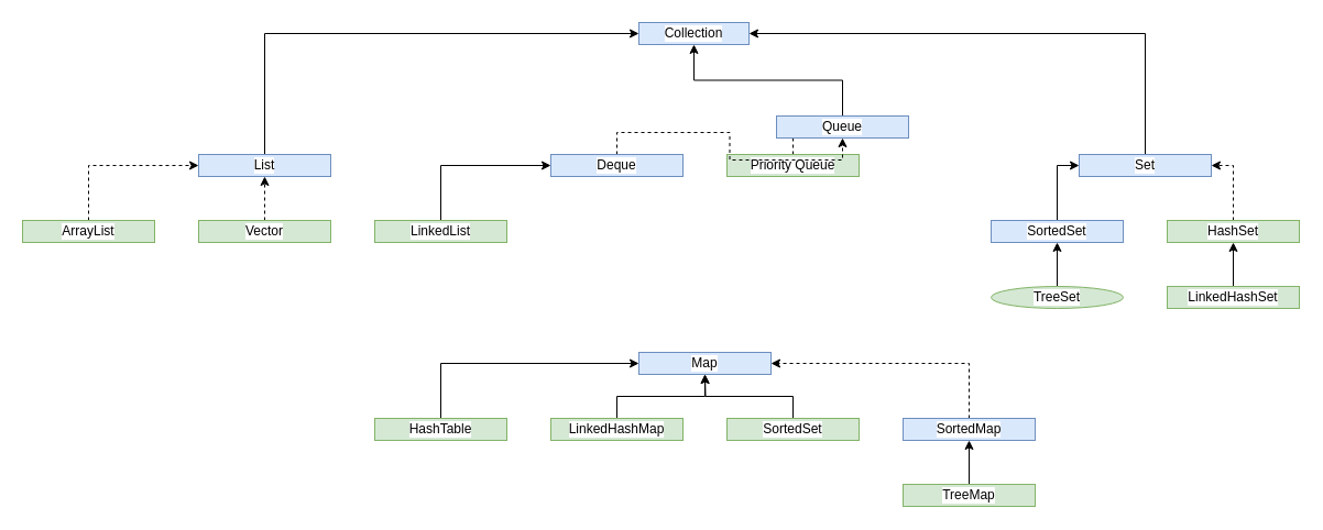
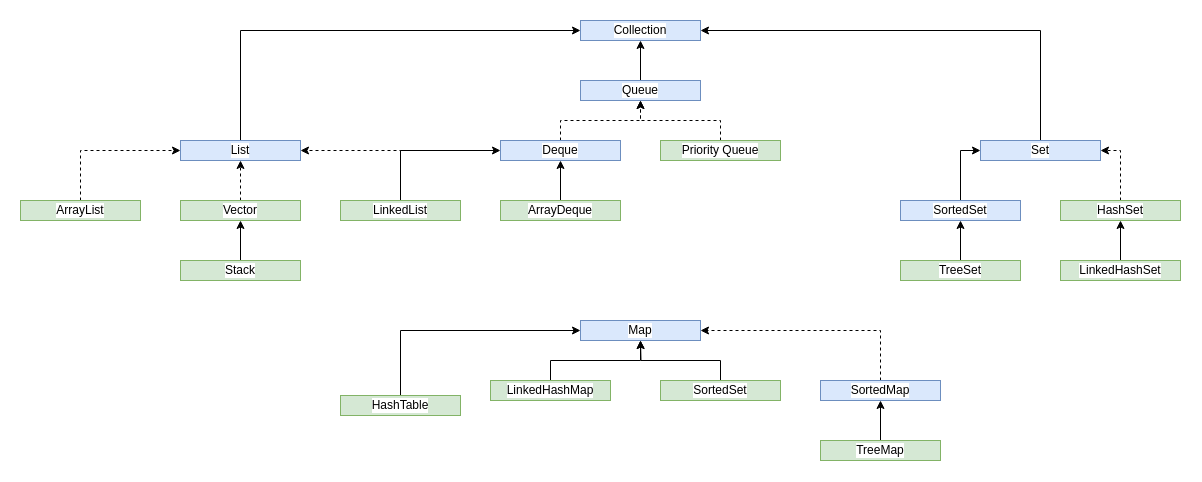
  <mxCell id="0" />
  <mxCell id="1" parent="0" />
  <mxCell id="2" style="edgeStyle=orthogonalEdgeStyle;rounded=0;orthogonalLoop=1;jettySize=auto;html=1;exitX=0.5;exitY=0;exitDx=0;exitDy=0;entryX=0.5;entryY=1;entryDx=0;entryDy=0;dashed=1;labelBackgroundColor=default;" parent="1" source="3" target="11" edge="1"><mxGeometry relative="1" as="geometry" /></mxCell>
  <mxCell id="3" value="Priority Queue" style="html=1;whiteSpace=wrap;fillColor=#d5e8d4;strokeColor=#82b366;rounded=0;labelBackgroundColor=default;" parent="1" vertex="1"><mxGeometry x="660" y="140" width="120" height="20" as="geometry" /></mxCell>
  <mxCell id="4" style="edgeStyle=orthogonalEdgeStyle;rounded=0;orthogonalLoop=1;jettySize=auto;html=1;exitX=0.5;exitY=0;exitDx=0;exitDy=0;entryX=1;entryY=0.5;entryDx=0;entryDy=0;labelBackgroundColor=default;" parent="1" source="5" target="26" edge="1"><mxGeometry relative="1" as="geometry" /></mxCell>
  <mxCell id="5" value="Set" style="html=1;whiteSpace=wrap;fillColor=#dae8fc;strokeColor=#6c8ebf;rounded=0;labelBackgroundColor=default;" parent="1" vertex="1"><mxGeometry x="980" y="140" width="120" height="20" as="geometry" /></mxCell>
  <mxCell id="6" style="edgeStyle=orthogonalEdgeStyle;rounded=0;orthogonalLoop=1;jettySize=auto;html=1;exitX=0.5;exitY=0;exitDx=0;exitDy=0;entryX=0.5;entryY=1;entryDx=0;entryDy=0;labelBackgroundColor=default;" parent="1" source="7" target="23" edge="1"><mxGeometry relative="1" as="geometry" /></mxCell>
  <mxCell id="7" value="LinkedHashSet" style="html=1;whiteSpace=wrap;fillColor=#d5e8d4;strokeColor=#82b366;rounded=0;labelBackgroundColor=default;" parent="1" vertex="1"><mxGeometry x="1060" y="260" width="120" height="20" as="geometry" /></mxCell>
  <mxCell id="8" style="edgeStyle=orthogonalEdgeStyle;rounded=0;orthogonalLoop=1;jettySize=auto;html=1;exitX=0.5;exitY=0;exitDx=0;exitDy=0;entryX=0.5;entryY=1;entryDx=0;entryDy=0;labelBackgroundColor=default;" parent="1" source="9" target="25" edge="1"><mxGeometry relative="1" as="geometry" /></mxCell>
- <mxCell id="9" value="TreeSet" style="ellipse;html=1;whiteSpace=wrap;fillColor=#d5e8d4;strokeColor=#82b366;labelBackgroundColor=default;" parent="1" vertex="1"><mxGeometry x="900" y="260" width="120" height="20" as="geometry" /></mxCell>
+ <mxCell id="9" value="TreeSet" style="html=1;whiteSpace=wrap;fillColor=#d5e8d4;strokeColor=#82b366;rounded=0;labelBackgroundColor=default;" parent="1" vertex="1"><mxGeometry x="900" y="260" width="120" height="20" as="geometry" /></mxCell>
  <mxCell id="10" style="edgeStyle=orthogonalEdgeStyle;rounded=0;orthogonalLoop=1;jettySize=auto;html=1;exitX=0.5;exitY=0;exitDx=0;exitDy=0;entryX=0.5;entryY=1;entryDx=0;entryDy=0;labelBackgroundColor=default;" parent="1" source="11" target="26" edge="1"><mxGeometry relative="1" as="geometry" /></mxCell>
- <mxCell id="11" value="Queue" style="html=1;whiteSpace=wrap;fillColor=#dae8fc;strokeColor=#6c8ebf;rounded=0;labelBackgroundColor=default;" parent="1" vertex="1"><mxGeometry x="705" y="105" width="120" height="20" as="geometry" /></mxCell>
+ <mxCell id="11" value="Queue" style="html=1;whiteSpace=wrap;fillColor=#dae8fc;strokeColor=#6c8ebf;rounded=0;labelBackgroundColor=default;" parent="1" vertex="1"><mxGeometry x="580" y="80" width="120" height="20" as="geometry" /></mxCell>
  <mxCell id="12" style="edgeStyle=orthogonalEdgeStyle;rounded=0;orthogonalLoop=1;jettySize=auto;html=1;exitX=0.5;exitY=0;exitDx=0;exitDy=0;entryX=0.5;entryY=1;entryDx=0;entryDy=0;dashed=1;labelBackgroundColor=default;" parent="1" source="13" target="11" edge="1"><mxGeometry relative="1" as="geometry" /></mxCell>
  <mxCell id="13" value="Deque" style="html=1;whiteSpace=wrap;fillColor=#dae8fc;strokeColor=#6c8ebf;rounded=0;labelBackgroundColor=default;" parent="1" vertex="1"><mxGeometry x="500" y="140" width="120" height="20" as="geometry" /></mxCell>
  <mxCell id="14" style="edgeStyle=orthogonalEdgeStyle;rounded=0;orthogonalLoop=1;jettySize=auto;html=1;exitX=0.5;exitY=0;exitDx=0;exitDy=0;entryX=0;entryY=0.5;entryDx=0;entryDy=0;dashed=1;labelBackgroundColor=default;" parent="1" source="15" target="17" edge="1"><mxGeometry relative="1" as="geometry" /></mxCell>
  <mxCell id="15" value="ArrayList" style="html=1;whiteSpace=wrap;fillColor=#d5e8d4;strokeColor=#82b366;rounded=0;labelBackgroundColor=default;" parent="1" vertex="1"><mxGeometry x="20" y="200" width="120" height="20" as="geometry" /></mxCell>
  <mxCell id="16" style="edgeStyle=orthogonalEdgeStyle;rounded=0;orthogonalLoop=1;jettySize=auto;html=1;exitX=0.5;exitY=0;exitDx=0;exitDy=0;entryX=0;entryY=0.5;entryDx=0;entryDy=0;labelBackgroundColor=default;" parent="1" source="17" target="26" edge="1"><mxGeometry relative="1" as="geometry" /></mxCell>
  <mxCell id="17" value="List" style="html=1;whiteSpace=wrap;fillColor=#dae8fc;strokeColor=#6c8ebf;rounded=0;labelBackgroundColor=default;" parent="1" vertex="1"><mxGeometry y="140" width="120" height="20" as="geometry" x="180" /></mxCell>
  <mxCell id="18" style="edgeStyle=orthogonalEdgeStyle;rounded=0;orthogonalLoop=1;jettySize=auto;html=1;exitX=0.5;exitY=0;exitDx=0;exitDy=0;entryX=0.5;entryY=1;entryDx=0;entryDy=0;dashed=1;labelBackgroundColor=default;" parent="1" source="19" target="17" edge="1"><mxGeometry relative="1" as="geometry" /></mxCell>
  <mxCell id="19" value="Vector" style="html=1;whiteSpace=wrap;fillColor=#d5e8d4;strokeColor=#82b366;rounded=0;labelBackgroundColor=default;" parent="1" vertex="1"><mxGeometry y="200" width="120" height="20" as="geometry" x="180" /></mxCell>
+ <mxCell id="20" style="edgeStyle=orthogonalEdgeStyle;rounded=0;orthogonalLoop=1;jettySize=auto;html=1;exitX=0.5;exitY=0;exitDx=0;exitDy=0;entryX=0.5;entryY=1;entryDx=0;entryDy=0;labelBackgroundColor=default;" parent="1" source="21" target="19" edge="1"><mxGeometry relative="1" as="geometry" /></mxCell>
+ <mxCell id="21" value="Stack" style="html=1;whiteSpace=wrap;fillColor=#d5e8d4;strokeColor=#82b366;rounded=0;labelBackgroundColor=default;" parent="1" vertex="1"><mxGeometry y="260" width="120" height="20" as="geometry" x="180" /></mxCell>
  <mxCell id="22" style="edgeStyle=orthogonalEdgeStyle;rounded=0;orthogonalLoop=1;jettySize=auto;html=1;exitX=0.5;exitY=0;exitDx=0;exitDy=0;entryX=1;entryY=0.5;entryDx=0;entryDy=0;dashed=1;labelBackgroundColor=default;" parent="1" source="23" target="5" edge="1"><mxGeometry relative="1" as="geometry" /></mxCell>
  <mxCell id="23" value="HashSet" style="html=1;whiteSpace=wrap;fillColor=#d5e8d4;strokeColor=#82b366;rounded=0;labelBackgroundColor=default;" parent="1" vertex="1"><mxGeometry x="1060" y="200" width="120" height="20" as="geometry" /></mxCell>
  <mxCell id="24" style="edgeStyle=orthogonalEdgeStyle;rounded=0;orthogonalLoop=1;jettySize=auto;html=1;exitX=0.5;exitY=0;exitDx=0;exitDy=0;entryX=0;entryY=0.5;entryDx=0;entryDy=0;labelBackgroundColor=default;" parent="1" source="25" target="5" edge="1"><mxGeometry relative="1" as="geometry" /></mxCell>
  <mxCell id="25" value="SortedSet" style="html=1;whiteSpace=wrap;fillColor=#dae8fc;strokeColor=#6c8ebf;rounded=0;labelBackgroundColor=default;" parent="1" vertex="1"><mxGeometry x="900" y="200" width="120" height="20" as="geometry" /></mxCell>
- <mxCell id="26" value="Collection" style="html=1;whiteSpace=wrap;fillColor=#dae8fc;strokeColor=#6c8ebf;rounded=0;labelBackgroundColor=default;" parent="1" vertex="1"><mxGeometry x="580" y="20" width="100" height="20" as="geometry" /></mxCell>
+ <mxCell id="26" value="Collection" style="html=1;whiteSpace=wrap;fillColor=#dae8fc;strokeColor=#6c8ebf;rounded=0;labelBackgroundColor=default;" parent="1" vertex="1"><mxGeometry x="580" y="20" width="120" height="20" as="geometry" /></mxCell>
  <mxCell id="27" style="edgeStyle=orthogonalEdgeStyle;rounded=0;orthogonalLoop=1;jettySize=auto;html=1;exitX=0.5;exitY=0;exitDx=0;exitDy=0;entryX=0;entryY=0.5;entryDx=0;entryDy=0;labelBackgroundColor=default;" parent="1" source="29" target="13" edge="1"><mxGeometry relative="1" as="geometry" /></mxCell>
+ <mxCell id="28" style="edgeStyle=orthogonalEdgeStyle;rounded=0;orthogonalLoop=1;jettySize=auto;html=1;exitX=0.5;exitY=0;exitDx=0;exitDy=0;entryX=1;entryY=0.5;entryDx=0;entryDy=0;dashed=1;labelBackgroundColor=default;" parent="1" source="29" target="17" edge="1"><mxGeometry relative="1" as="geometry" /></mxCell>
  <mxCell id="29" value="LinkedList" style="html=1;whiteSpace=wrap;fillColor=#d5e8d4;strokeColor=#82b366;rounded=0;labelBackgroundColor=default;" parent="1" vertex="1"><mxGeometry x="340" y="200" width="120" height="20" as="geometry" /></mxCell>
+ <mxCell id="30" style="edgeStyle=orthogonalEdgeStyle;rounded=0;orthogonalLoop=1;jettySize=auto;html=1;exitX=0.5;exitY=0;exitDx=0;exitDy=0;entryX=0.5;entryY=1;entryDx=0;entryDy=0;labelBackgroundColor=default;" parent="1" source="31" target="13" edge="1"><mxGeometry relative="1" as="geometry" /></mxCell>
+ <mxCell id="31" value="ArrayDeque" style="html=1;whiteSpace=wrap;fillColor=#d5e8d4;strokeColor=#82b366;rounded=0;labelBackgroundColor=default;" parent="1" vertex="1"><mxGeometry x="500" y="200" width="120" height="20" as="geometry" /></mxCell>
  <mxCell id="32" style="edgeStyle=orthogonalEdgeStyle;rounded=0;orthogonalLoop=1;jettySize=auto;html=1;exitX=0.5;exitY=0;exitDx=0;exitDy=0;entryX=0.5;entryY=1;entryDx=0;entryDy=0;labelBackgroundColor=default;" parent="1" source="33" target="36" edge="1"><mxGeometry relative="1" as="geometry" /></mxCell>
- <mxCell id="33" value="LinkedHashMap" style="html=1;whiteSpace=wrap;fillColor=#d5e8d4;strokeColor=#82b366;rounded=0;labelBackgroundColor=default;" parent="1" vertex="1"><mxGeometry x="500" y="380" width="120" height="20" as="geometry" /></mxCell>
+ <mxCell id="33" value="LinkedHashMap" style="html=1;whiteSpace=wrap;fillColor=#d5e8d4;strokeColor=#82b366;rounded=0;labelBackgroundColor=default;" parent="1" vertex="1"><mxGeometry x="490" y="380" width="120" height="20" as="geometry" /></mxCell>
  <mxCell id="34" style="edgeStyle=orthogonalEdgeStyle;rounded=0;orthogonalLoop=1;jettySize=auto;html=1;exitX=0.5;exitY=0;exitDx=0;exitDy=0;labelBackgroundColor=default;" parent="1" source="35" edge="1"><mxGeometry relative="1" as="geometry"><mxPoint x="640" y="340" as="targetPoint" /></mxGeometry></mxCell>
  <mxCell id="35" value="SortedSet" style="html=1;whiteSpace=wrap;fillColor=#d5e8d4;strokeColor=#82b366;rounded=0;labelBackgroundColor=default;" parent="1" vertex="1"><mxGeometry x="660" y="380" width="120" height="20" as="geometry" /></mxCell>
  <mxCell id="36" value="Map" style="html=1;whiteSpace=wrap;fillColor=#dae8fc;strokeColor=#6c8ebf;rounded=0;labelBackgroundColor=default;" parent="1" vertex="1"><mxGeometry x="580" y="320" width="120" height="20" as="geometry" /></mxCell>
  <mxCell id="37" style="edgeStyle=orthogonalEdgeStyle;rounded=0;orthogonalLoop=1;jettySize=auto;html=1;exitX=0.5;exitY=0;exitDx=0;exitDy=0;entryX=0;entryY=0.5;entryDx=0;entryDy=0;labelBackgroundColor=default;" parent="1" source="38" target="36" edge="1"><mxGeometry relative="1" as="geometry" /></mxCell>
- <mxCell id="38" value="HashTable" style="html=1;whiteSpace=wrap;fillColor=#d5e8d4;strokeColor=#82b366;rounded=0;labelBackgroundColor=default;" parent="1" vertex="1"><mxGeometry x="340" y="380" width="120" height="20" as="geometry" /></mxCell>
+ <mxCell id="38" value="HashTable" style="html=1;whiteSpace=wrap;fillColor=#d5e8d4;strokeColor=#82b366;rounded=0;labelBackgroundColor=default;" parent="1" vertex="1"><mxGeometry x="340" y="395" width="120" height="20" as="geometry" /></mxCell>
  <mxCell id="39" style="edgeStyle=orthogonalEdgeStyle;rounded=0;orthogonalLoop=1;jettySize=auto;html=1;exitX=0.5;exitY=0;exitDx=0;exitDy=0;entryX=0.5;entryY=1;entryDx=0;entryDy=0;labelBackgroundColor=default;" parent="1" source="40" target="42" edge="1"><mxGeometry relative="1" as="geometry" /></mxCell>
  <mxCell id="40" value="TreeMap" style="html=1;whiteSpace=wrap;fillColor=#d5e8d4;strokeColor=#82b366;rounded=0;labelBackgroundColor=default;" parent="1" vertex="1"><mxGeometry x="820" y="440" width="120" height="20" as="geometry" /></mxCell>
  <mxCell id="41" style="edgeStyle=orthogonalEdgeStyle;rounded=0;orthogonalLoop=1;jettySize=auto;html=1;exitX=0.5;exitY=0;exitDx=0;exitDy=0;entryX=1;entryY=0.5;entryDx=0;entryDy=0;dashed=1;labelBackgroundColor=default;" parent="1" source="42" target="36" edge="1"><mxGeometry relative="1" as="geometry" /></mxCell>
  <mxCell id="42" value="SortedMap" style="html=1;whiteSpace=wrap;fillColor=#dae8fc;strokeColor=#6c8ebf;rounded=0;labelBackgroundColor=default;" parent="1" vertex="1"><mxGeometry x="820" y="380" width="120" height="20" as="geometry" /></mxCell>
